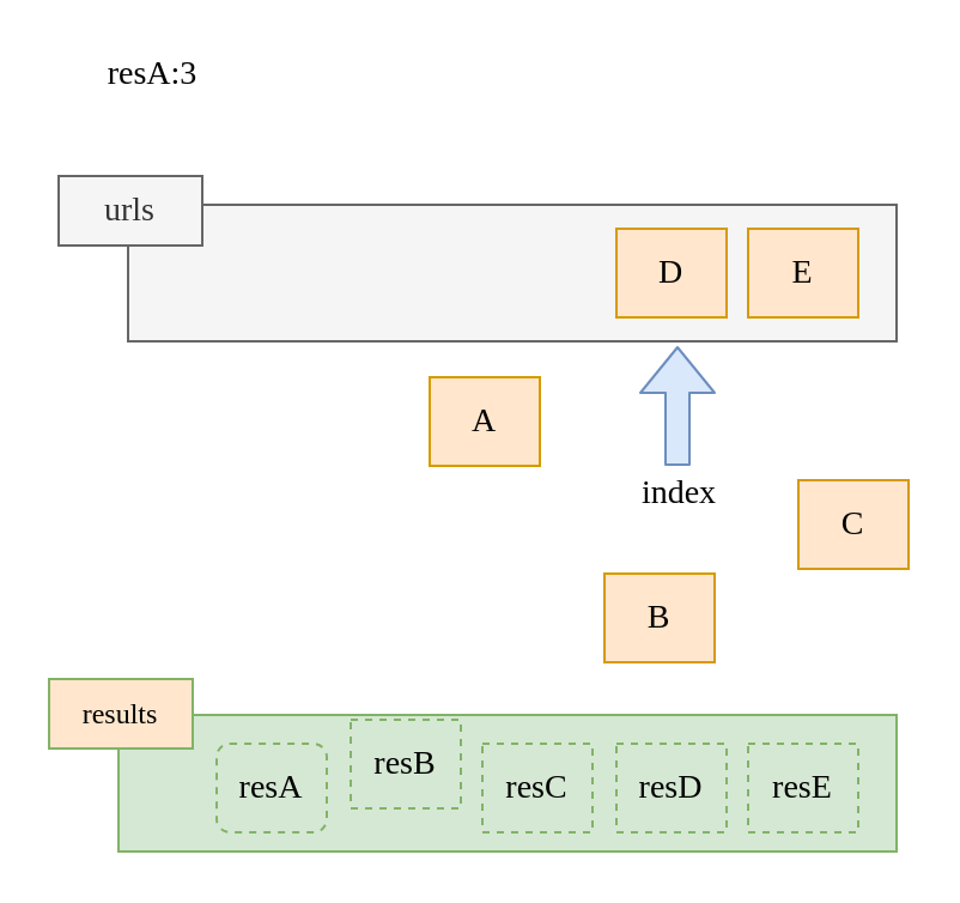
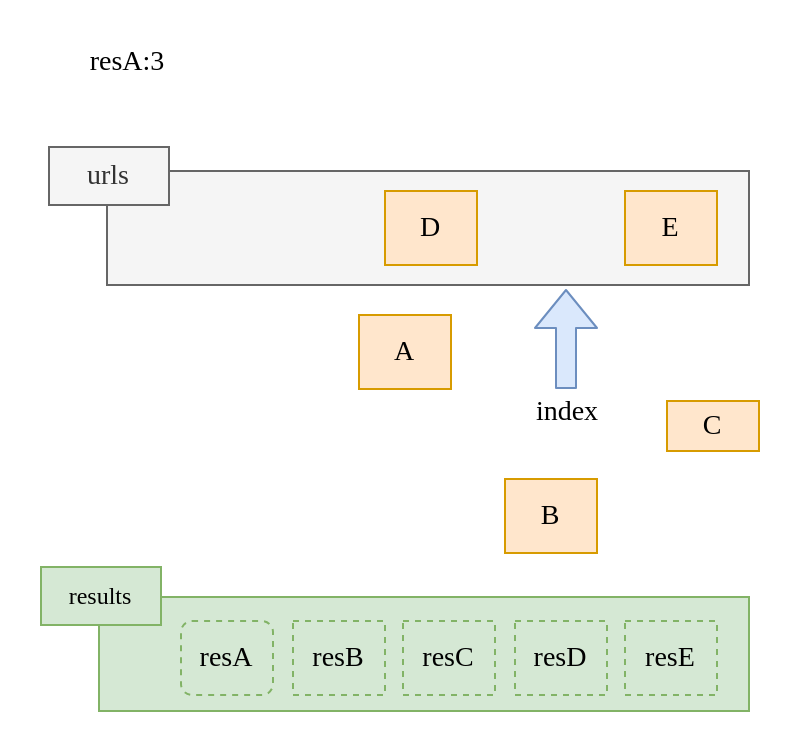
  <mxCell id="0" />
  <mxCell id="1" parent="0" />
  <mxCell id="2" value="" style="rounded=0;whiteSpace=wrap;html=1;fillColor=#f5f5f5;fontColor=#333333;strokeColor=#666666;" parent="1" vertex="1"><mxGeometry x="53" y="85" width="321" height="57" as="geometry" /></mxCell>
  <mxCell id="3" value="" style="rounded=0;whiteSpace=wrap;html=1;fillColor=#d5e8d4;strokeColor=#82b366;" parent="1" vertex="1"><mxGeometry x="49" y="298" width="325" height="57" as="geometry" /></mxCell>
- <mxCell id="4" value="D" style="rounded=0;whiteSpace=wrap;html=1;fillColor=#ffe6cc;strokeColor=#d79b00;fontFamily=Roboto Mono;fontSize=14;" parent="1" vertex="1"><mxGeometry x="257" y="95" width="46" height="37" as="geometry" /></mxCell>
+ <mxCell id="4" value="D" style="rounded=0;whiteSpace=wrap;html=1;fillColor=#ffe6cc;strokeColor=#d79b00;fontFamily=Roboto Mono;fontSize=14;" parent="1" vertex="1"><mxGeometry x="192" y="95" width="46" height="37" as="geometry" /></mxCell>
  <mxCell id="5" value="E" style="rounded=0;whiteSpace=wrap;html=1;fillColor=#ffe6cc;strokeColor=#d79b00;fontFamily=Roboto Mono;fontSize=14;" parent="1" vertex="1"><mxGeometry x="312" y="95" width="46" height="37" as="geometry" /></mxCell>
  <mxCell id="6" value="urls" style="rounded=0;whiteSpace=wrap;html=1;fontFamily=Roboto Mono;fontSize=14;fillColor=#f5f5f5;fontColor=#333333;strokeColor=#666666;" parent="1" vertex="1"><mxGeometry x="24" y="73" width="60" height="29" as="geometry" /></mxCell>
- <mxCell id="7" value="results" style="rounded=0;whiteSpace=wrap;html=1;fontFamily=Roboto Mono;fontSize=12;fillColor=#ffe6cc;strokeColor=#82b366;" parent="1" vertex="1"><mxGeometry x="20" y="283" width="60" height="29" as="geometry" /></mxCell>
+ <mxCell id="7" value="results" style="rounded=0;whiteSpace=wrap;html=1;fontFamily=Roboto Mono;fontSize=12;fillColor=#d5e8d4;strokeColor=#82b366;" parent="1" vertex="1"><mxGeometry x="20" y="283" width="60" height="29" as="geometry" /></mxCell>
  <mxCell id="8" value="resA" style="whiteSpace=wrap;html=1;fillColor=#d5e8d4;strokeColor=#82b366;fontFamily=Roboto Mono;fontSize=14;dashed=1;rounded=1;" parent="1" vertex="1"><mxGeometry x="90" y="310" width="46" height="37" as="geometry" /></mxCell>
- <mxCell id="9" value="resB" style="rounded=0;whiteSpace=wrap;html=1;fillColor=#d5e8d4;strokeColor=#82b366;fontFamily=Roboto Mono;fontSize=14;dashed=1;" parent="1" vertex="1"><mxGeometry x="146" y="300" width="46" height="37" as="geometry" /></mxCell>
+ <mxCell id="9" value="resB" style="rounded=0;whiteSpace=wrap;html=1;fillColor=#d5e8d4;strokeColor=#82b366;fontFamily=Roboto Mono;fontSize=14;dashed=1;" parent="1" vertex="1"><mxGeometry x="146" y="310" width="46" height="37" as="geometry" /></mxCell>
  <mxCell id="10" value="resC" style="rounded=0;whiteSpace=wrap;html=1;fillColor=#d5e8d4;strokeColor=#82b366;fontFamily=Roboto Mono;fontSize=14;dashed=1;" parent="1" vertex="1"><mxGeometry x="201" y="310" width="46" height="37" as="geometry" /></mxCell>
  <mxCell id="11" value="resD" style="rounded=0;whiteSpace=wrap;html=1;fillColor=#d5e8d4;strokeColor=#82b366;fontFamily=Roboto Mono;fontSize=14;dashed=1;" parent="1" vertex="1"><mxGeometry x="257" y="310" width="46" height="37" as="geometry" /></mxCell>
  <mxCell id="12" value="resE" style="rounded=0;whiteSpace=wrap;html=1;fillColor=#d5e8d4;strokeColor=#82b366;fontFamily=Roboto Mono;fontSize=14;dashed=1;" parent="1" vertex="1"><mxGeometry x="312" y="310" width="46" height="37" as="geometry" /></mxCell>
  <mxCell id="13" value="resA:3" style="text;html=1;align=center;verticalAlign=middle;resizable=0;points=[];autosize=1;strokeColor=none;fillColor=none;fontSize=14;fontFamily=Roboto Mono;" parent="1" vertex="1"><mxGeometry x="24" y="20" width="77" height="21" as="geometry" /></mxCell>
  <mxCell id="14" value="" style="group" parent="1" vertex="1" connectable="0"><mxGeometry x="257" y="144" width="52" height="72" as="geometry" /></mxCell>
  <mxCell id="15" value="" style="shape=flexArrow;endArrow=classic;html=1;fontFamily=Roboto Mono;fontSize=14;strokeColor=#6c8ebf;curved=1;fillColor=#dae8fc;" parent="14" edge="1"><mxGeometry width="50" height="50" relative="1" as="geometry"><mxPoint x="25.5" y="50" as="sourcePoint" /><mxPoint x="25.5" as="targetPoint" /></mxGeometry></mxCell>
  <mxCell id="16" value="index" style="text;html=1;align=center;verticalAlign=middle;resizable=0;points=[];autosize=1;strokeColor=none;fillColor=none;fontSize=14;fontFamily=Roboto Mono;" parent="14" vertex="1"><mxGeometry y="51" width="52" height="21" as="geometry" /></mxCell>
  <mxCell id="17" value="A" style="rounded=0;whiteSpace=wrap;html=1;fillColor=#ffe6cc;strokeColor=#d79b00;fontFamily=Roboto Mono;fontSize=14;" parent="1" vertex="1"><mxGeometry x="179" y="157" width="46" height="37" as="geometry" /></mxCell>
  <mxCell id="18" value="B" style="rounded=0;whiteSpace=wrap;html=1;fillColor=#ffe6cc;strokeColor=#d79b00;fontFamily=Roboto Mono;fontSize=14;" parent="1" vertex="1"><mxGeometry x="252" y="239" width="46" height="37" as="geometry" /></mxCell>
- <mxCell id="19" value="C" style="rounded=0;whiteSpace=wrap;html=1;fillColor=#ffe6cc;strokeColor=#d79b00;fontFamily=Roboto Mono;fontSize=14;" parent="1" vertex="1"><mxGeometry x="333" y="200" width="46" height="37" as="geometry" /></mxCell>
+ <mxCell id="19" value="C" style="rounded=0;whiteSpace=wrap;html=1;fillColor=#ffe6cc;strokeColor=#d79b00;fontFamily=Roboto Mono;fontSize=14;" parent="1" vertex="1"><mxGeometry x="333" y="200" width="46" height="25" as="geometry" /></mxCell>
